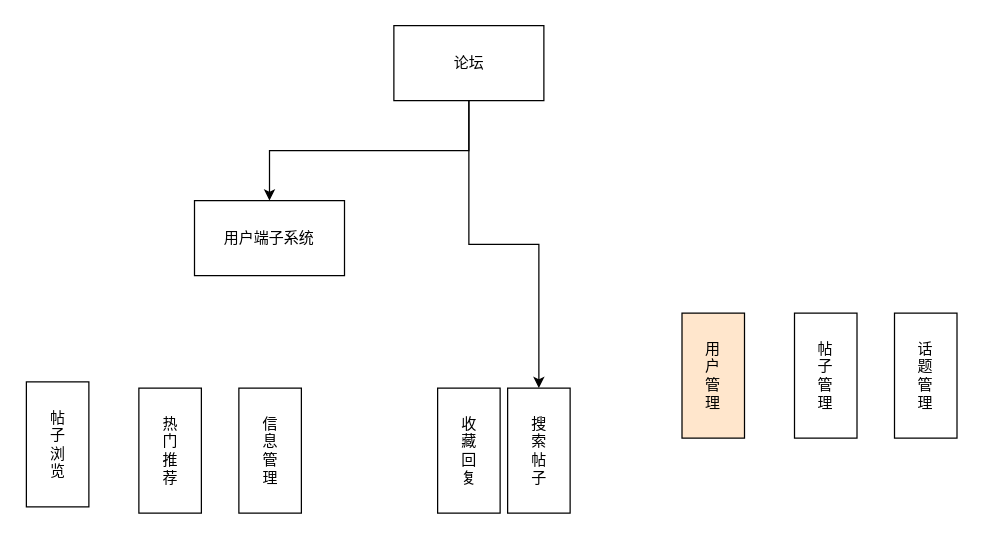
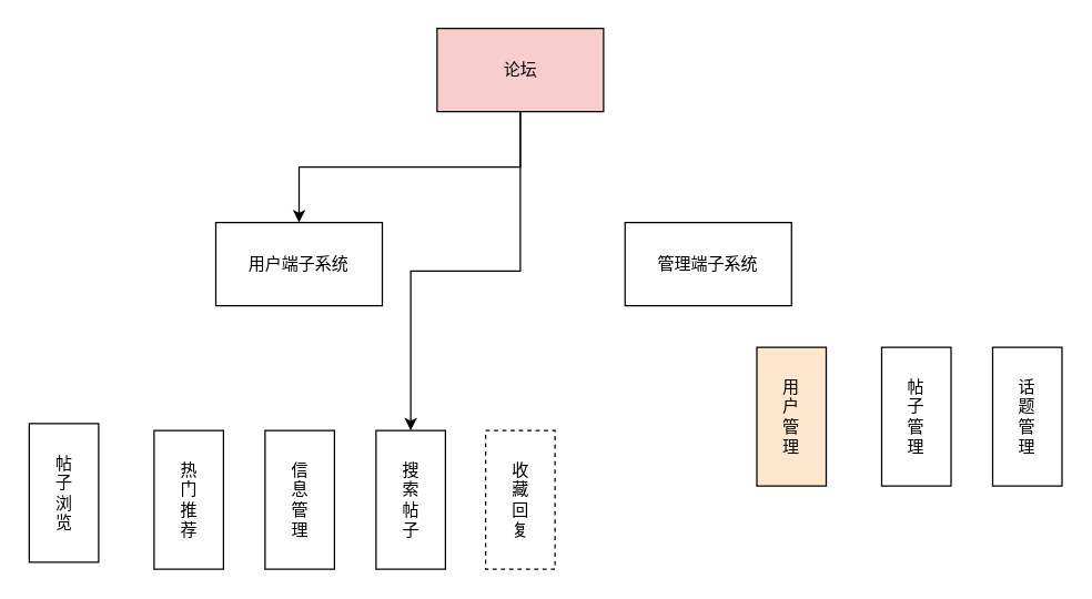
  <mxCell id="0" />
  <mxCell id="1" parent="0" />
  <mxCell id="2" style="edgeStyle=orthogonalEdgeStyle;rounded=0;orthogonalLoop=1;jettySize=auto;html=1;exitX=0.5;exitY=1;exitDx=0;exitDy=0;entryX=0.5;entryY=0;entryDx=0;entryDy=0;" edge="1" parent="1" source="4" target="5"><mxGeometry relative="1" as="geometry"><Array as="points"><mxPoint x="375" y="120" /><mxPoint x="215" y="120" /></Array></mxGeometry></mxCell>
  <mxCell id="3" style="edgeStyle=orthogonalEdgeStyle;rounded=0;orthogonalLoop=1;jettySize=auto;html=1;exitX=0.5;exitY=1;exitDx=0;exitDy=0;" edge="1" parent="1" source="4" target="8"><mxGeometry relative="1" as="geometry" /></mxCell>
- <mxCell id="4" value="论坛" style="rounded=0;whiteSpace=wrap;html=1;" vertex="1" parent="1"><mxGeometry x="314.5" y="20" width="120" height="60" as="geometry" /></mxCell>
+ <mxCell id="4" value="论坛" style="rounded=0;whiteSpace=wrap;html=1;fillColor=#f8cecc;" vertex="1" parent="1"><mxGeometry x="314.5" y="20" width="120" height="60" as="geometry" /></mxCell>
  <mxCell id="5" value="用户端子系统" style="rounded=0;whiteSpace=wrap;html=1;" vertex="1" parent="1"><mxGeometry x="155" y="160" width="120" height="60" as="geometry" /></mxCell>
+ <mxCell id="6" value="管理端子系统" style="rounded=0;whiteSpace=wrap;html=1;" vertex="1" parent="1"><mxGeometry x="450" y="160" width="120" height="60" as="geometry" /></mxCell>
  <mxCell id="7" value="帖&lt;br&gt;子&lt;br&gt;浏&lt;br&gt;览" style="rounded=0;whiteSpace=wrap;html=1;" vertex="1" parent="1"><mxGeometry x="20.5" y="305" width="50" height="100" as="geometry" /></mxCell>
- <mxCell id="8" value="搜&lt;br&gt;索&lt;br&gt;帖&lt;br&gt;子" style="rounded=0;whiteSpace=wrap;html=1;" vertex="1" parent="1"><mxGeometry x="405.5" y="310" width="50" height="100" as="geometry" /></mxCell>
- <mxCell id="9" value="收&lt;br&gt;藏&lt;br&gt;回&lt;br&gt;复" style="rounded=0;whiteSpace=wrap;html=1;" vertex="1" parent="1"><mxGeometry x="349.5" y="310" width="50" height="100" as="geometry" /></mxCell>
+ <mxCell id="8" value="搜&lt;br&gt;索&lt;br&gt;帖&lt;br&gt;子" style="rounded=0;whiteSpace=wrap;html=1;" vertex="1" parent="1"><mxGeometry x="270.5" y="310" width="50" height="100" as="geometry" /></mxCell>
+ <mxCell id="9" value="收&lt;br&gt;藏&lt;br&gt;回&lt;br&gt;复" style="rounded=0;whiteSpace=wrap;html=1;dashed=1;" vertex="1" parent="1"><mxGeometry x="349.5" y="310" width="50" height="100" as="geometry" /></mxCell>
  <mxCell id="10" value="信&lt;br&gt;息&lt;br&gt;管&lt;br&gt;理" style="rounded=0;whiteSpace=wrap;html=1;" vertex="1" parent="1"><mxGeometry x="190.5" y="310" width="50" height="100" as="geometry" /></mxCell>
  <mxCell id="11" value="用&lt;br&gt;户&lt;br&gt;管&lt;br&gt;理" style="rounded=0;whiteSpace=wrap;html=1;fillColor=#ffe6cc;" vertex="1" parent="1"><mxGeometry x="545" y="250" width="50" height="100" as="geometry" /></mxCell>
  <mxCell id="12" value="帖&lt;br&gt;子&lt;br&gt;管&lt;br&gt;理" style="rounded=0;whiteSpace=wrap;html=1;" vertex="1" parent="1"><mxGeometry x="635" y="250" width="50" height="100" as="geometry" /></mxCell>
  <mxCell id="13" value="话&lt;br&gt;题&lt;br&gt;管&lt;br&gt;理" style="rounded=0;whiteSpace=wrap;html=1;" vertex="1" parent="1"><mxGeometry x="715" y="250" width="50" height="100" as="geometry" /></mxCell>
  <mxCell id="14" value="热&lt;br&gt;门&lt;br&gt;推&lt;br&gt;荐" style="rounded=0;whiteSpace=wrap;html=1;" vertex="1" parent="1"><mxGeometry x="110.5" y="310" width="50" height="100" as="geometry" /></mxCell>
